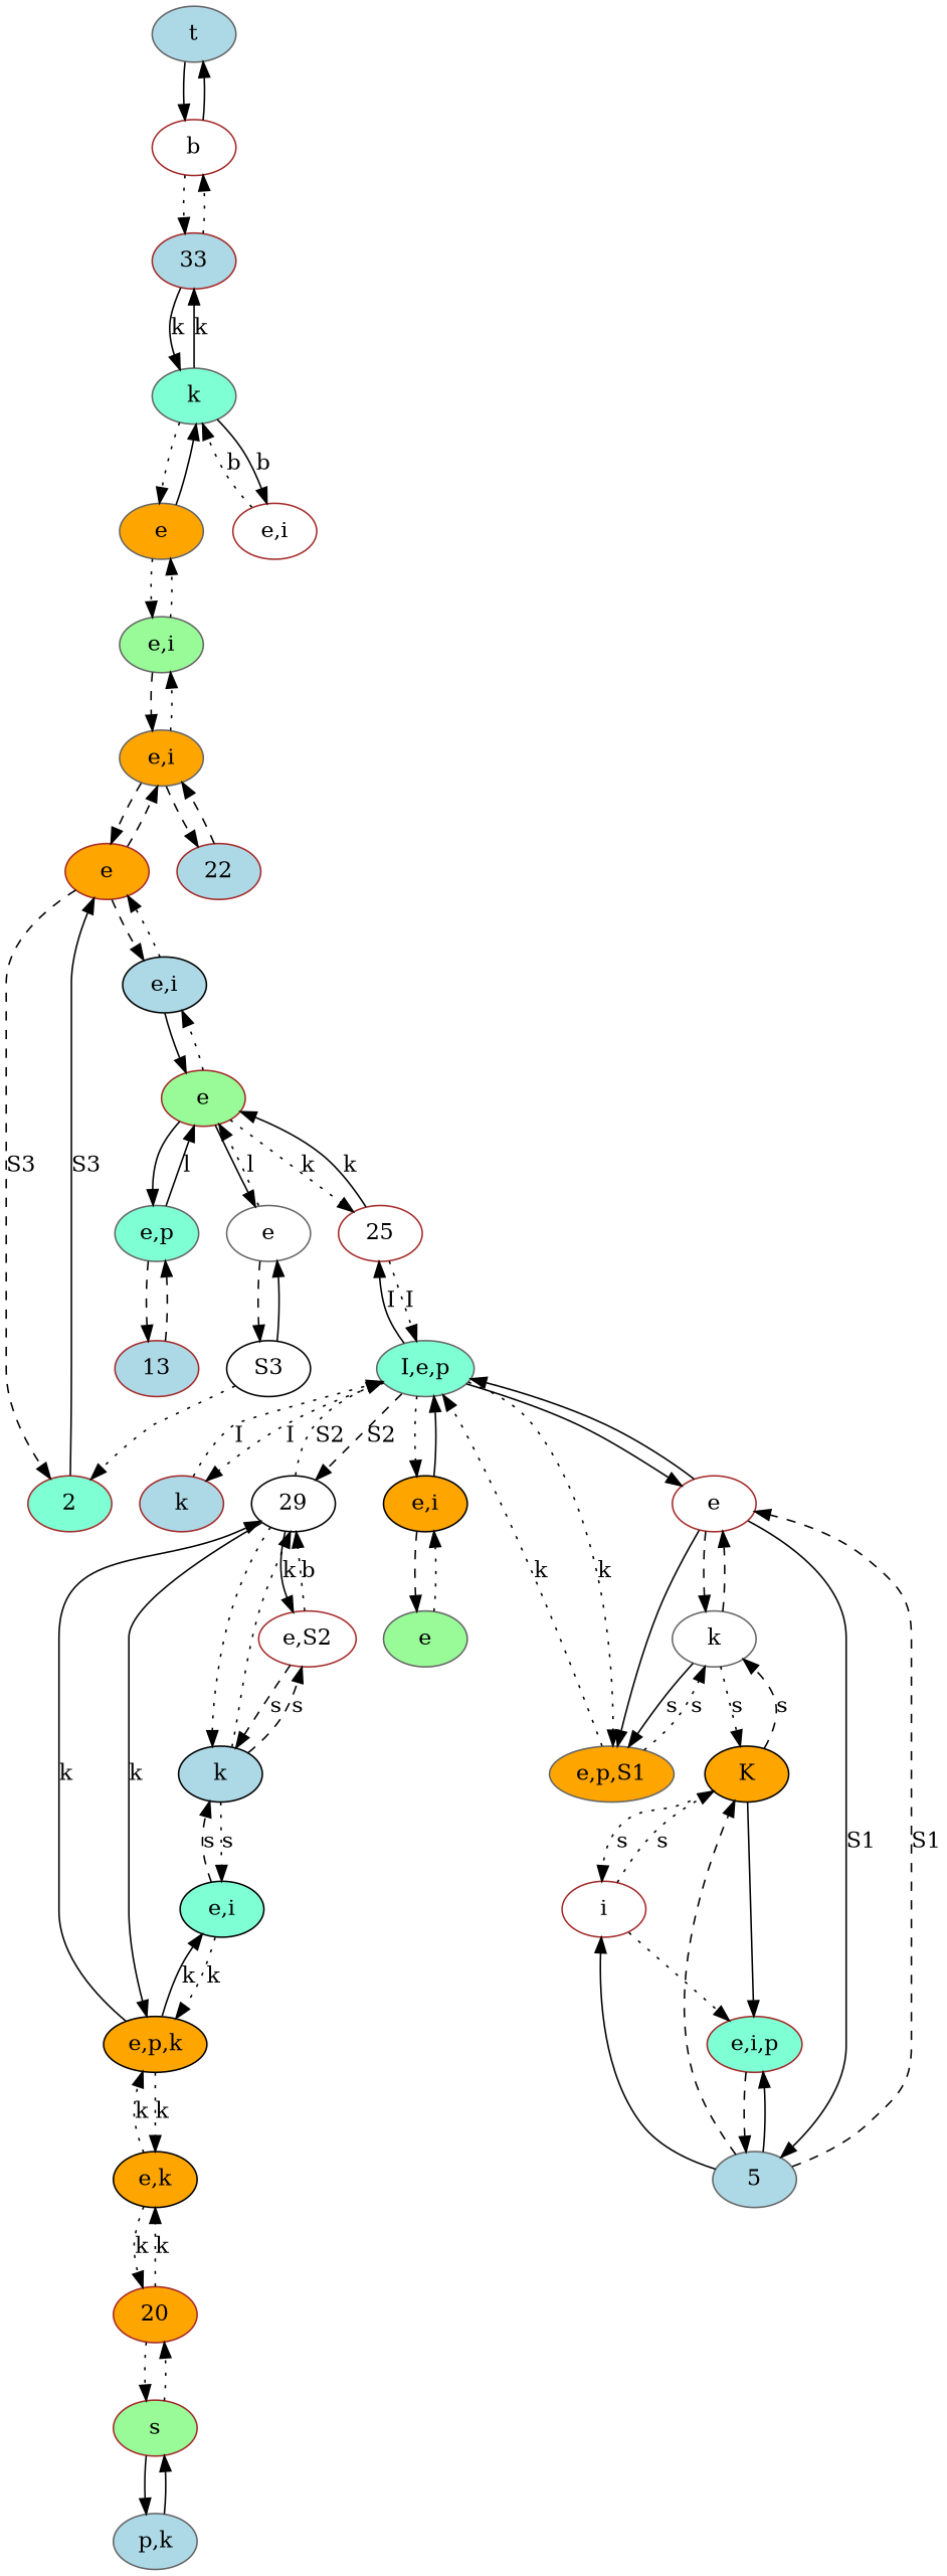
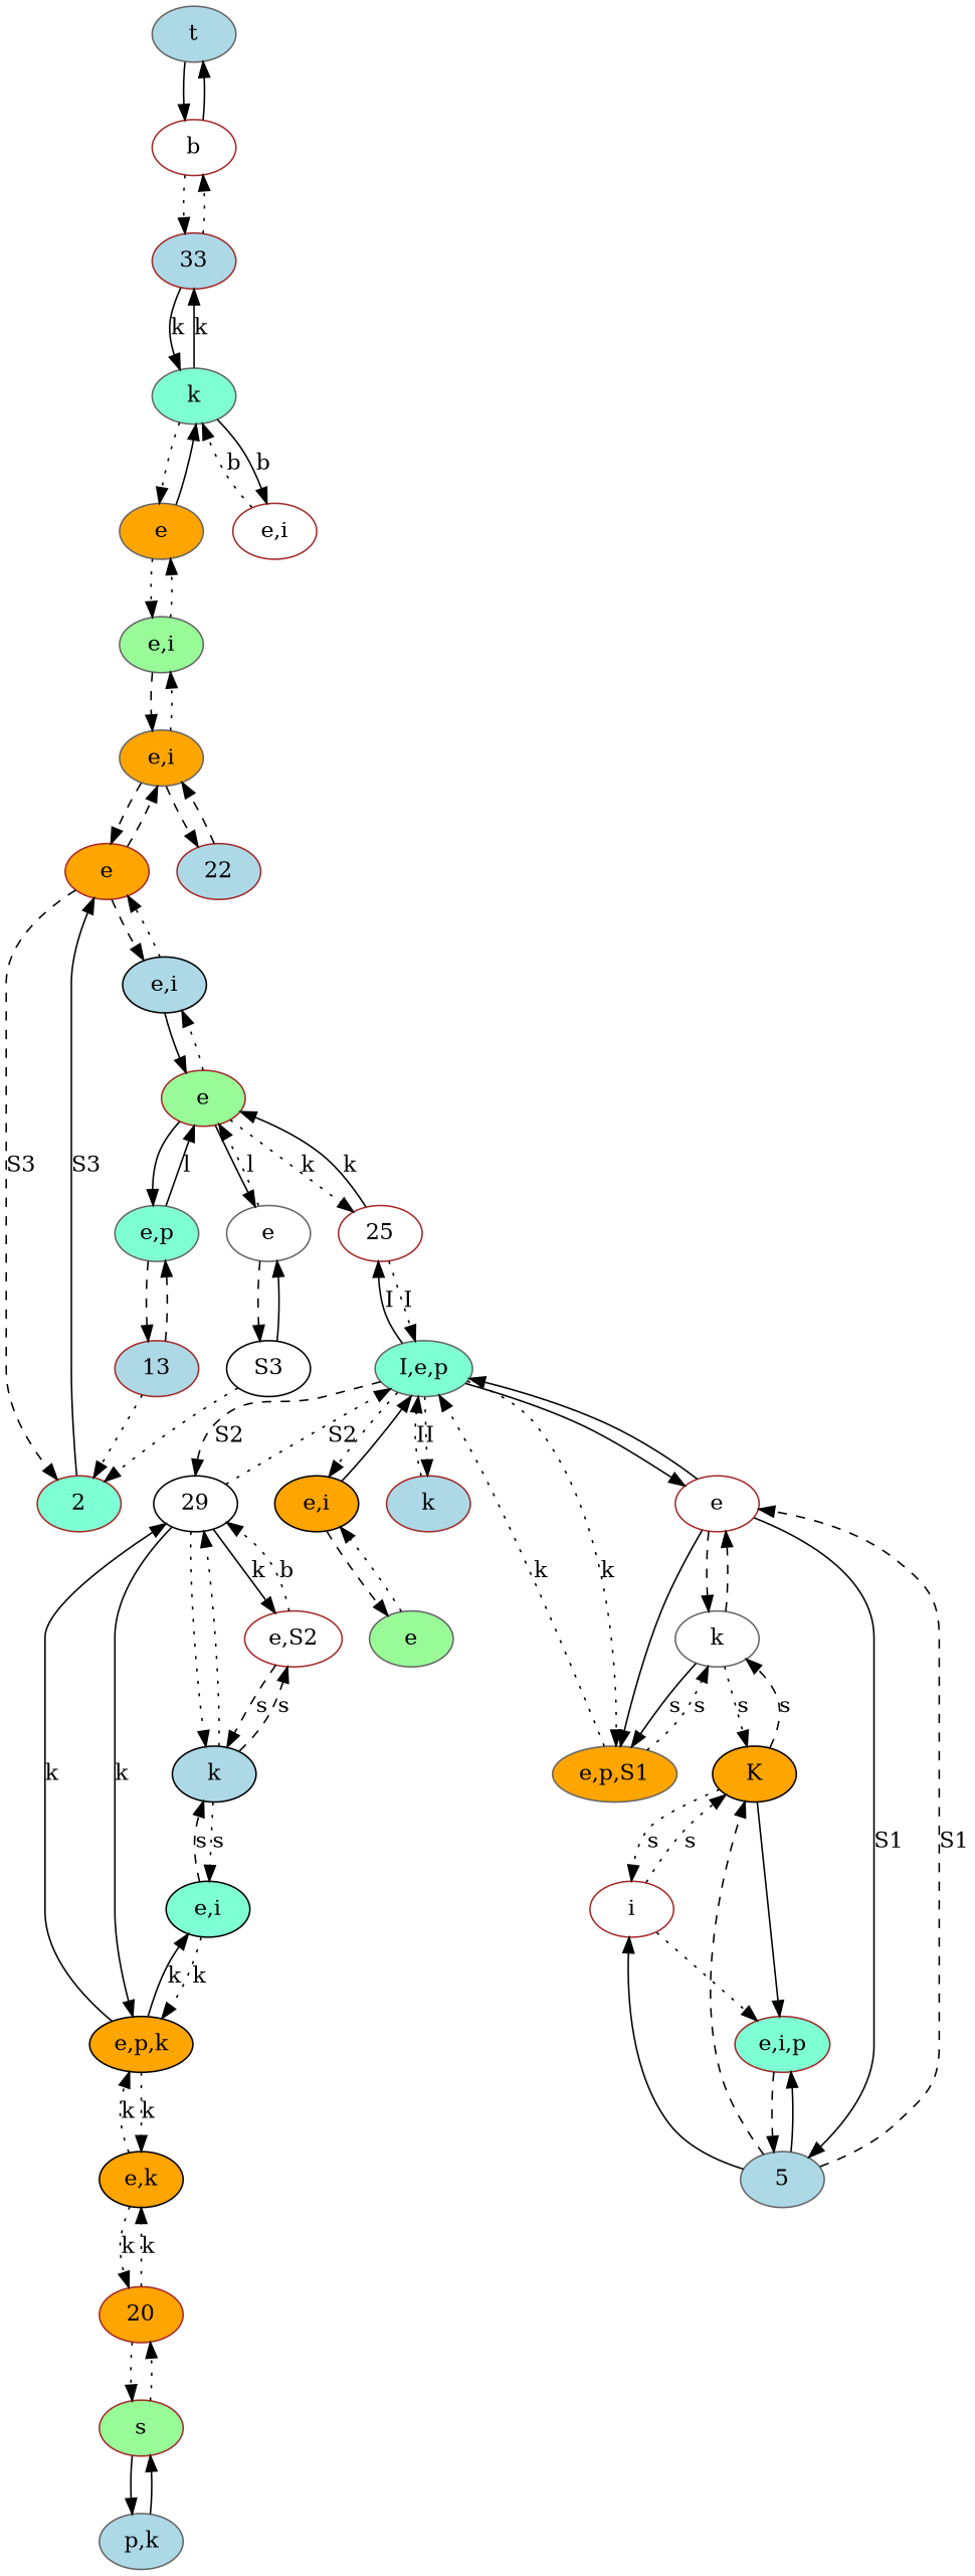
  digraph {
    node [color=brown fillcolor=white style=filled]
    edge [style=dotted]
    n1 [color=gray40 fillcolor=lightblue label=t]
    n2 [label=b]
    33 [fillcolor=lightblue]
    n4 [color=black label=S3]
    2 [fillcolor=aquamarine]
    n6 [color=gray40 label=e]
    n7 [fillcolor=orange label=e]
    n8 [fillcolor=palegreen label=e]
    13 [fillcolor=lightblue]
    n10 [color=gray40 fillcolor=aquamarine label="e,p"]
    n11 [color=black fillcolor=lightblue label="e,i"]
    n12 [color=gray40 fillcolor=orange label="e,i"]
    25
    n14 [label=i]
    n15 [color=black fillcolor=orange label=K]
    n16 [fillcolor=aquamarine label="e,i,p"]
    n17 [color=gray40 label=k]
    5 [color=gray40 fillcolor=lightblue]
    n19 [label=e]
    n20 [color=gray40 fillcolor=aquamarine label="I,e,p"]
    n21 [color=gray40 fillcolor=orange label="e,p,S1"]
    n22 [fillcolor=lightblue label=k]
    29 [color=black]
    n24 [color=black fillcolor=orange label="e,i"]
    n25 [color=black fillcolor=orange label="e,p,k"]
    n26 [color=black fillcolor=lightblue label=k]
    n27 [label="e,S2"]
    n28 [color=gray40 fillcolor=palegreen label=e]
    n29 [fillcolor=palegreen label=s]
    n30 [color=gray40 fillcolor=lightblue label="p,k"]
    20 [fillcolor=orange]
    n32 [color=black fillcolor=orange label="e,k"]
    n33 [color=black fillcolor=aquamarine label="e,i"]
    n34 [color=gray40 fillcolor=palegreen label="e,i"]
    n35 [color=gray40 fillcolor=orange label=e]
    22 [fillcolor=lightblue]
    n37 [color=gray40 fillcolor=aquamarine label=k]
    n38 [label="e,i"]
    n1 -> n2 [style=solid]
    n2 -> n1 [style=solid]
    n2 -> 33
    33 -> n2
    33 -> n37 [label=k style=solid]
    n4 -> 2
    n4 -> n6 [style=solid]
    2 -> n7 [label=S3 style=solid]
    n6 -> n4 [style=dashed]
    n6 -> n8 [label=l]
    n7 -> 2 [label=S3 style=dashed]
    n7 -> n11 [style=dashed]
    n7 -> n12 [style=dashed]
    n8 -> n6 [style=solid]
    n8 -> n10 [style=solid]
    n8 -> n11
    n8 -> 25 [label=k]
+   13 -> 2
    13 -> n10 [style=dashed]
    n10 -> n8 [label=l style=solid]
    n10 -> 13 [style=dashed]
    n11 -> n7
    n11 -> n8 [style=solid]
    n12 -> n7 [style=dashed]
    n12 -> n34
    n12 -> 22 [style=dashed]
    25 -> n8 [label=k style=solid]
    25 -> n20 [label=I]
    n14 -> n15 [label=s]
    n14 -> n16
    n15 -> n14 [label=s]
    n15 -> n16 [style=solid]
    n15 -> n17 [label=s style=dashed]
    n16 -> 5 [style=dashed]
    n17 -> n15 [label=s]
    n17 -> n19 [style=dashed]
    n17 -> n21 [label=s style=solid]
    5 -> n14 [style=solid]
    5 -> n15 [style=dashed]
    5 -> n16 [style=solid]
    5 -> n19 [label=S1 style=dashed]
    n19 -> n17 [style=dashed]
    n19 -> 5 [label=S1 style=solid]
    n19 -> n20 [style=solid]
    n19 -> n21 [style=solid]
    n20 -> 25 [label=I style=solid]
    n20 -> n19 [style=solid]
    n20 -> n21 [label=k]
    n20 -> n22 [label=I]
    n20 -> 29 [label=S2 style=dashed]
    n20 -> n24
    n21 -> n17 [label=s]
    n21 -> n20 [label=k]
    n22 -> n20 [label=I]
    29 -> n20 [label=S2]
    29 -> n25 [label=k style=solid]
    29 -> n26
    29 -> n27 [label=k style=solid]
    n24 -> n20 [style=solid]
    n24 -> n28 [style=dashed]
    n25 -> 29 [label=k style=solid]
    n25 -> n32 [label=k]
    n25 -> n33 [label=k style=solid]
    n26 -> 29
    n26 -> n27 [label=s style=dashed]
    n26 -> n33 [label=s]
    n27 -> 29 [label=b]
    n27 -> n26 [label=s style=dashed]
    n28 -> n24
    n29 -> n30 [style=solid]
    n29 -> 20
    n30 -> n29 [style=solid]
    20 -> n29
    20 -> n32 [label=k]
    n32 -> n25 [label=k]
    n32 -> 20 [label=k]
    n33 -> n25 [label=k]
    n33 -> n26 [label=s style=dashed]
    n34 -> n12 [style=dashed]
    n34 -> n35
    n35 -> n34
    n35 -> n37 [style=solid]
    22 -> n12 [style=dashed]
    n37 -> 33 [label=k style=solid]
    n37 -> n35
    n37 -> n38 [label=b style=solid]
    n38 -> n37 [label=b]
  }
